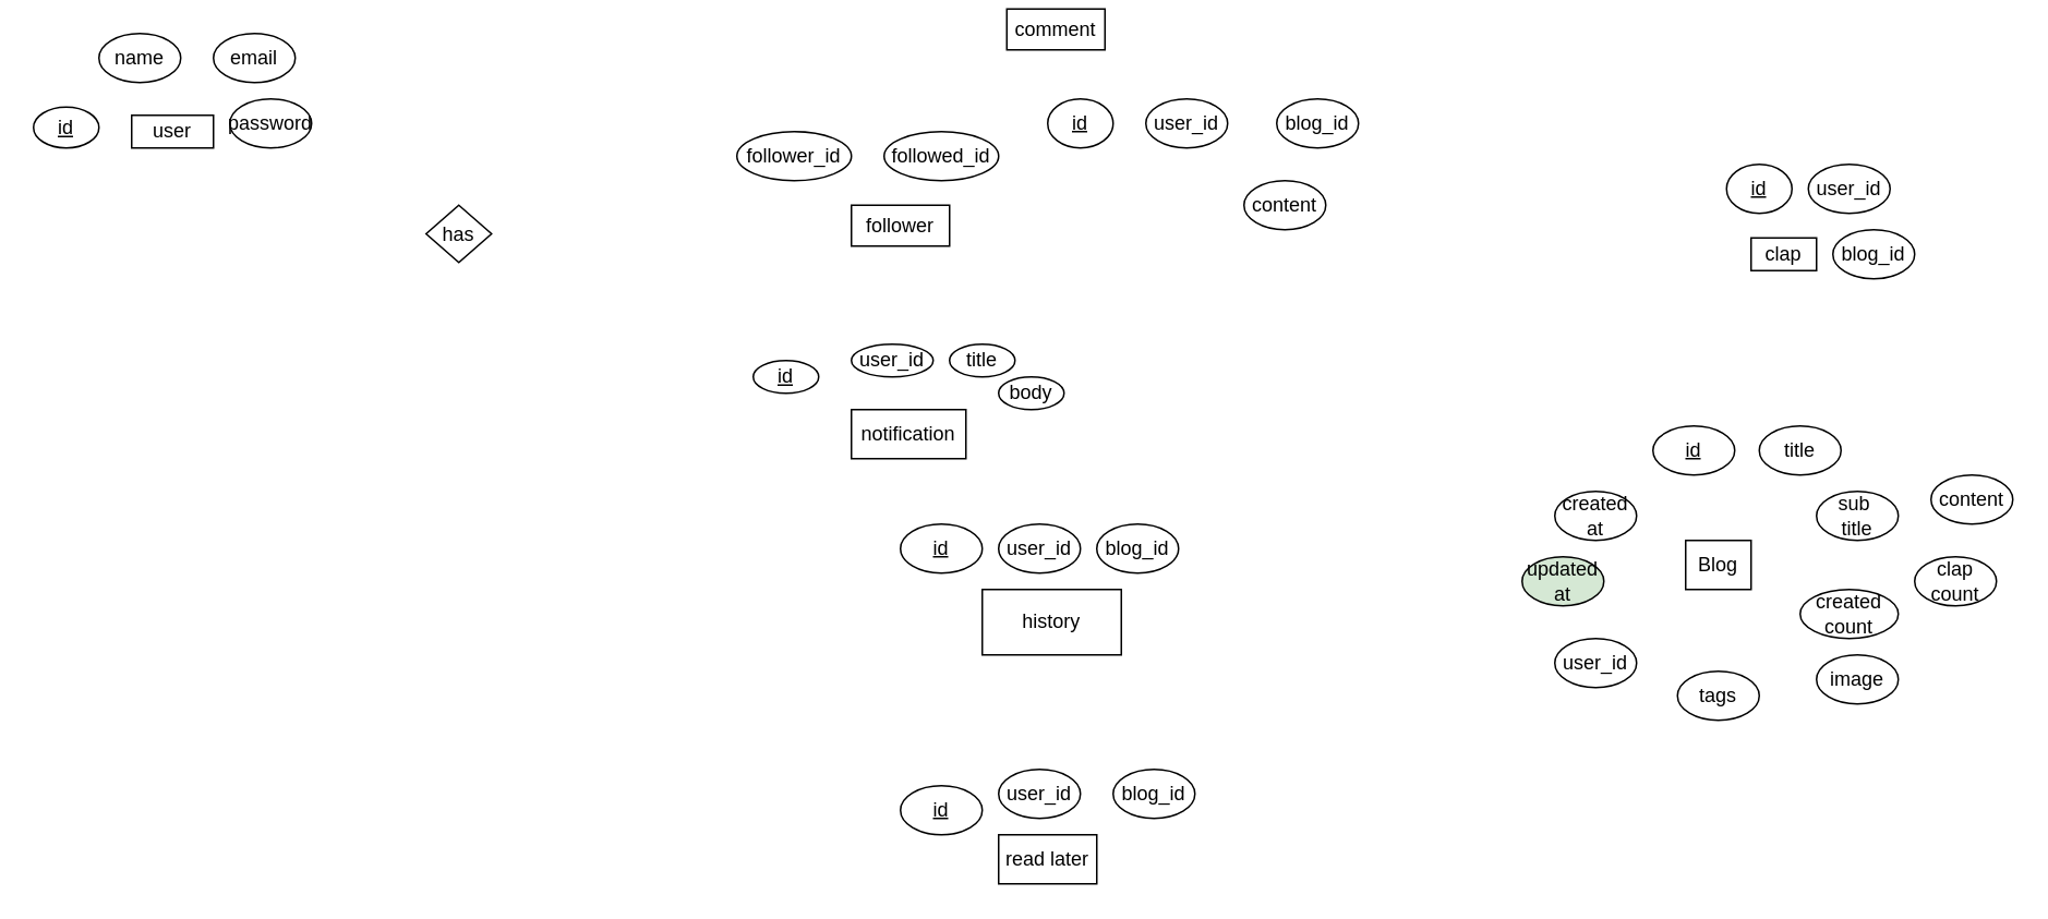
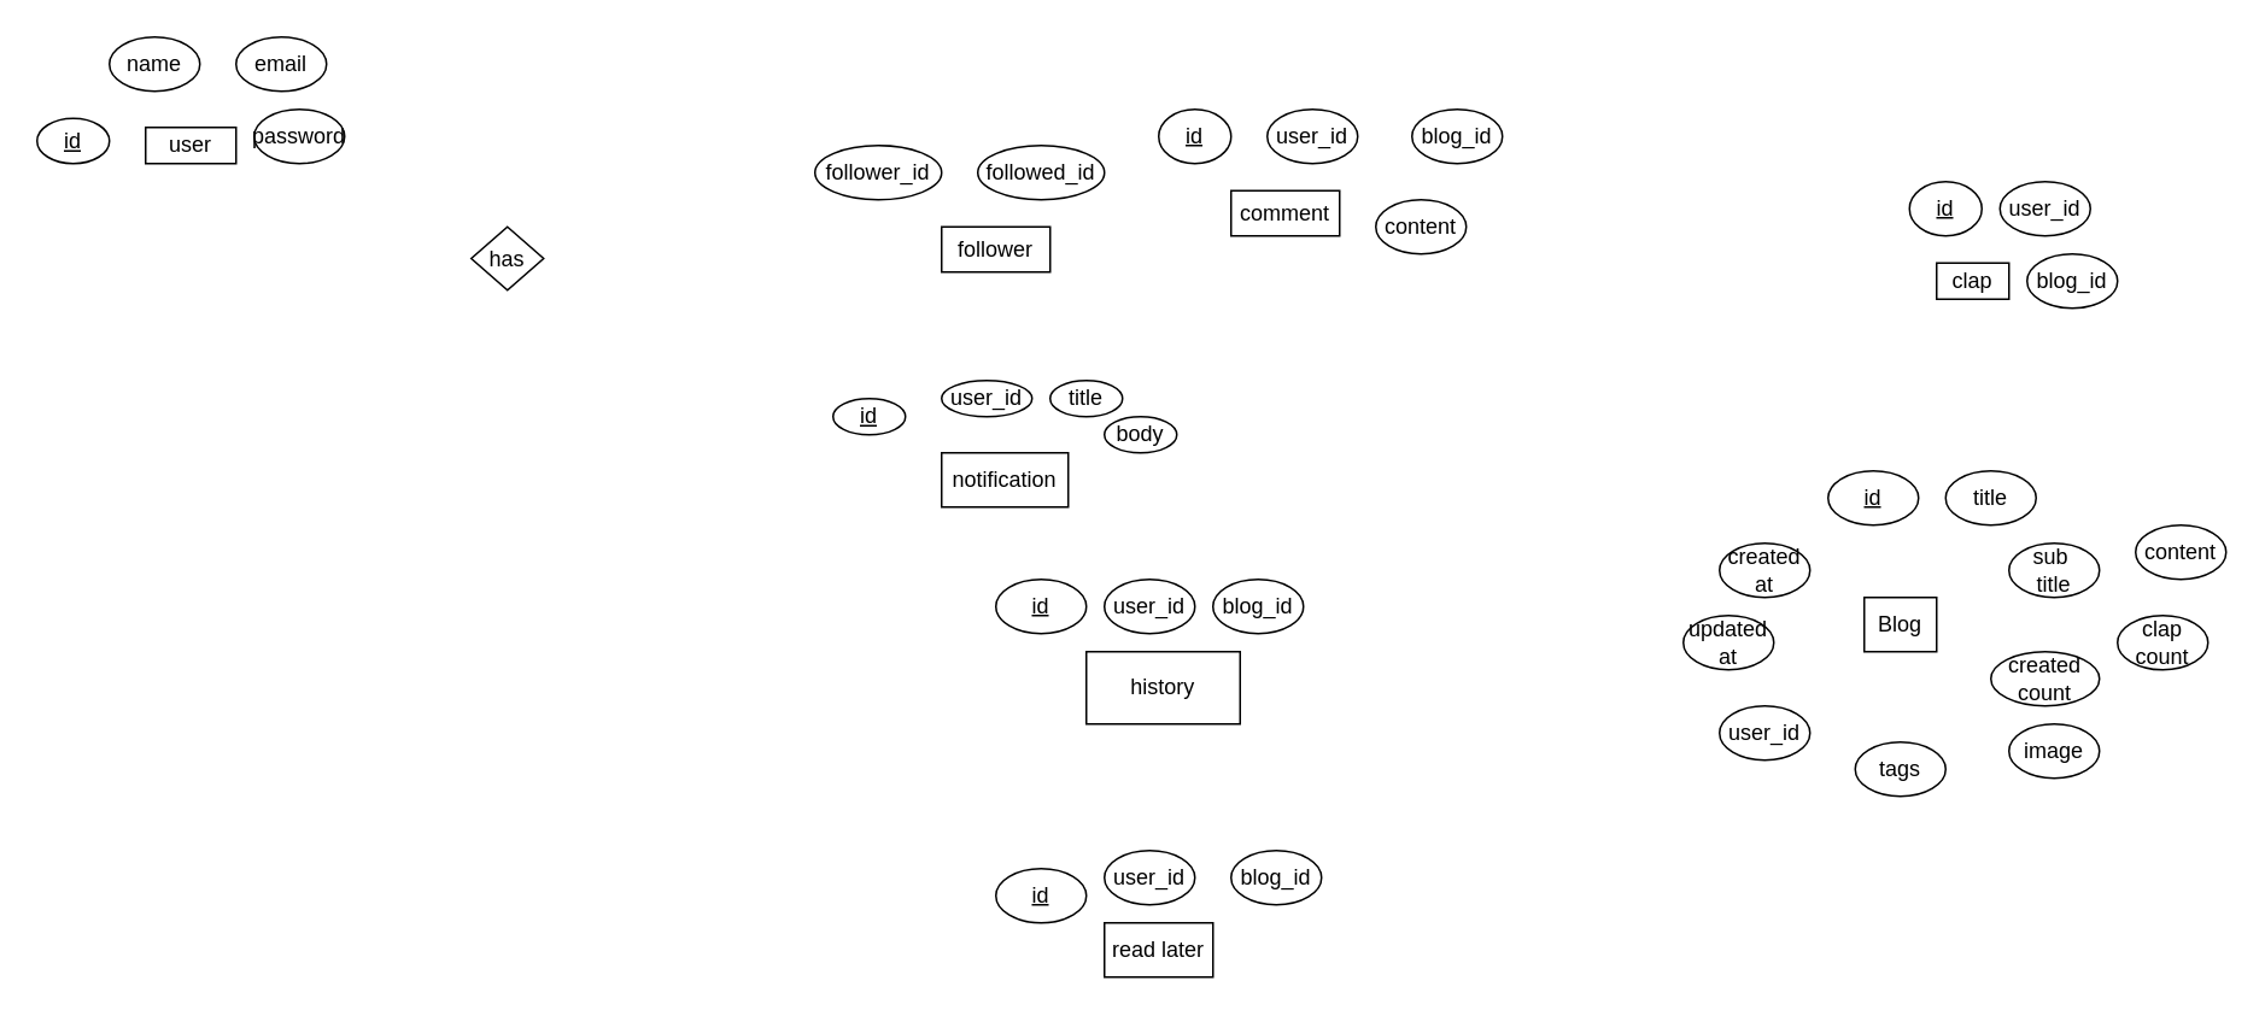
  <mxCell id="0" />
  <mxCell id="1" parent="0" />
  <mxCell id="2" value="&lt;u&gt;id&lt;/u&gt;" style="ellipse;whiteSpace=wrap;html=1;" parent="1" vertex="1"><mxGeometry x="1010" y="260" width="50" height="30" as="geometry" /></mxCell>
  <mxCell id="3" value="Blog" style="rounded=0;whiteSpace=wrap;html=1;" parent="1" vertex="1"><mxGeometry x="1030" y="330" width="40" height="30" as="geometry" /></mxCell>
  <mxCell id="4" value="title" style="ellipse;whiteSpace=wrap;html=1;" parent="1" vertex="1"><mxGeometry x="1075" y="260" width="50" height="30" as="geometry" /></mxCell>
  <mxCell id="5" value="sub&amp;nbsp;&lt;div&gt;title&lt;/div&gt;" style="ellipse;whiteSpace=wrap;html=1;" parent="1" vertex="1"><mxGeometry x="1110" y="300" width="50" height="30" as="geometry" /></mxCell>
  <mxCell id="6" value="content" style="ellipse;whiteSpace=wrap;html=1;" parent="1" vertex="1"><mxGeometry x="1180" y="290" width="50" height="30" as="geometry" /></mxCell>
  <mxCell id="7" value="clap count" style="ellipse;whiteSpace=wrap;html=1;" parent="1" vertex="1"><mxGeometry x="1170" y="340" width="50" height="30" as="geometry" /></mxCell>
  <mxCell id="8" value="created&lt;div&gt;count&lt;/div&gt;" style="ellipse;whiteSpace=wrap;html=1;" parent="1" vertex="1"><mxGeometry x="1100" y="360" width="60" height="30" as="geometry" /></mxCell>
  <mxCell id="9" value="image" style="ellipse;whiteSpace=wrap;html=1;" parent="1" vertex="1"><mxGeometry x="1110" y="400" width="50" height="30" as="geometry" /></mxCell>
  <mxCell id="10" value="tags" style="ellipse;whiteSpace=wrap;html=1;" parent="1" vertex="1"><mxGeometry x="1025" y="410" width="50" height="30" as="geometry" /></mxCell>
  <mxCell id="11" value="user_id" style="ellipse;whiteSpace=wrap;html=1;" parent="1" vertex="1"><mxGeometry x="950" y="390" width="50" height="30" as="geometry" /></mxCell>
  <mxCell id="12" value="created at" style="ellipse;whiteSpace=wrap;html=1;" parent="1" vertex="1"><mxGeometry x="950" y="300" width="50" height="30" as="geometry" /></mxCell>
- <mxCell id="13" value="updated at" style="ellipse;whiteSpace=wrap;html=1;fillColor=#d5e8d4;" parent="1" vertex="1"><mxGeometry x="930" y="340" width="50" height="30" as="geometry" /></mxCell>
+ <mxCell id="13" value="updated at" style="ellipse;whiteSpace=wrap;html=1;" parent="1" vertex="1"><mxGeometry x="930" y="340" width="50" height="30" as="geometry" /></mxCell>
  <mxCell id="14" value="clap" style="rounded=0;whiteSpace=wrap;html=1;" parent="1" vertex="1"><mxGeometry x="1070" y="145" width="40" height="20" as="geometry" /></mxCell>
  <mxCell id="15" value="&lt;u&gt;id&lt;/u&gt;" style="ellipse;whiteSpace=wrap;html=1;" parent="1" vertex="1"><mxGeometry x="1055" y="100" width="40" height="30" as="geometry" /></mxCell>
  <mxCell id="16" value="user_id" style="ellipse;whiteSpace=wrap;html=1;" parent="1" vertex="1"><mxGeometry x="1105" y="100" width="50" height="30" as="geometry" /></mxCell>
  <mxCell id="17" value="blog_id" style="ellipse;whiteSpace=wrap;html=1;" parent="1" vertex="1"><mxGeometry x="1120" y="140" width="50" height="30" as="geometry" /></mxCell>
- <mxCell id="18" value="comment" style="rounded=0;whiteSpace=wrap;html=1;" parent="1" vertex="1"><mxGeometry x="615" y="5" width="60" height="25" as="geometry" /></mxCell>
+ <mxCell id="18" value="comment" style="rounded=0;whiteSpace=wrap;html=1;" parent="1" vertex="1"><mxGeometry x="680" y="105" width="60" height="25" as="geometry" /></mxCell>
  <mxCell id="19" value="&lt;u&gt;id&lt;/u&gt;" style="ellipse;whiteSpace=wrap;html=1;" parent="1" vertex="1"><mxGeometry x="640" y="60" width="40" height="30" as="geometry" /></mxCell>
  <mxCell id="20" value="user_id" style="ellipse;whiteSpace=wrap;html=1;" parent="1" vertex="1"><mxGeometry x="700" y="60" width="50" height="30" as="geometry" /></mxCell>
  <mxCell id="21" value="blog_id" style="ellipse;whiteSpace=wrap;html=1;" parent="1" vertex="1"><mxGeometry x="780" y="60" width="50" height="30" as="geometry" /></mxCell>
  <mxCell id="22" value="content" style="ellipse;whiteSpace=wrap;html=1;" parent="1" vertex="1"><mxGeometry x="760" y="110" width="50" height="30" as="geometry" /></mxCell>
  <mxCell id="23" value="history" style="rounded=0;whiteSpace=wrap;html=1;" parent="1" vertex="1"><mxGeometry x="600" y="360" width="85" height="40" as="geometry" /></mxCell>
  <mxCell id="24" value="&lt;u&gt;id&lt;/u&gt;" style="ellipse;whiteSpace=wrap;html=1;" parent="1" vertex="1"><mxGeometry x="550" y="320" width="50" height="30" as="geometry" /></mxCell>
  <mxCell id="25" value="user_id" style="ellipse;whiteSpace=wrap;html=1;" parent="1" vertex="1"><mxGeometry x="610" y="320" width="50" height="30" as="geometry" /></mxCell>
  <mxCell id="26" value="blog_id" style="ellipse;whiteSpace=wrap;html=1;" parent="1" vertex="1"><mxGeometry x="670" y="320" width="50" height="30" as="geometry" /></mxCell>
  <mxCell id="27" value="read later" style="rounded=0;whiteSpace=wrap;html=1;" parent="1" vertex="1"><mxGeometry x="610" y="510" width="60" height="30" as="geometry" /></mxCell>
  <mxCell id="28" value="&lt;u&gt;id&lt;/u&gt;" style="ellipse;whiteSpace=wrap;html=1;" parent="1" vertex="1"><mxGeometry x="550" y="480" width="50" height="30" as="geometry" /></mxCell>
  <mxCell id="29" value="user_id" style="ellipse;whiteSpace=wrap;html=1;" parent="1" vertex="1"><mxGeometry x="610" y="470" width="50" height="30" as="geometry" /></mxCell>
  <mxCell id="30" value="blog_id" style="ellipse;whiteSpace=wrap;html=1;" parent="1" vertex="1"><mxGeometry x="680" y="470" width="50" height="30" as="geometry" /></mxCell>
  <mxCell id="31" value="follower" style="rounded=0;whiteSpace=wrap;html=1;" parent="1" vertex="1"><mxGeometry x="520" y="125" width="60" height="25" as="geometry" /></mxCell>
  <mxCell id="32" value="follower_id" style="ellipse;whiteSpace=wrap;html=1;" parent="1" vertex="1"><mxGeometry x="450" y="80" width="70" height="30" as="geometry" /></mxCell>
  <mxCell id="33" value="followed_id" style="ellipse;whiteSpace=wrap;html=1;" parent="1" vertex="1"><mxGeometry x="540" y="80" width="70" height="30" as="geometry" /></mxCell>
  <mxCell id="34" value="notification" style="rounded=0;whiteSpace=wrap;html=1;" parent="1" vertex="1"><mxGeometry x="520" y="250" width="70" height="30" as="geometry" /></mxCell>
  <mxCell id="35" value="&lt;u&gt;id&lt;/u&gt;" style="ellipse;whiteSpace=wrap;html=1;" parent="1" vertex="1"><mxGeometry x="460" y="220" width="40" height="20" as="geometry" /></mxCell>
  <mxCell id="36" value="user_id" style="ellipse;whiteSpace=wrap;html=1;" parent="1" vertex="1"><mxGeometry x="520" y="210" width="50" height="20" as="geometry" /></mxCell>
  <mxCell id="37" value="title" style="ellipse;whiteSpace=wrap;html=1;" parent="1" vertex="1"><mxGeometry x="580" y="210" width="40" height="20" as="geometry" /></mxCell>
  <mxCell id="38" value="body" style="ellipse;whiteSpace=wrap;html=1;" parent="1" vertex="1"><mxGeometry x="610" y="230" width="40" height="20" as="geometry" /></mxCell>
  <mxCell id="39" value="user" style="rounded=0;whiteSpace=wrap;html=1;" parent="1" vertex="1"><mxGeometry x="80" y="70" width="50" height="20" as="geometry" /></mxCell>
  <mxCell id="40" value="&lt;u&gt;id&lt;/u&gt;" style="ellipse;whiteSpace=wrap;html=1;" parent="1" vertex="1"><mxGeometry x="20" y="65" width="40" height="25" as="geometry" /></mxCell>
  <mxCell id="41" value="name" style="ellipse;whiteSpace=wrap;html=1;" parent="1" vertex="1"><mxGeometry x="60" y="20" width="50" height="30" as="geometry" /></mxCell>
  <mxCell id="42" value="email" style="ellipse;whiteSpace=wrap;html=1;" parent="1" vertex="1"><mxGeometry x="130" y="20" width="50" height="30" as="geometry" /></mxCell>
  <mxCell id="43" value="password" style="ellipse;whiteSpace=wrap;html=1;" parent="1" vertex="1"><mxGeometry x="140" y="60" width="50" height="30" as="geometry" /></mxCell>
  <mxCell id="44" value="has" style="rhombus;whiteSpace=wrap;html=1;" vertex="1" parent="1"><mxGeometry x="260" y="125" width="40" height="35" as="geometry" /></mxCell>
